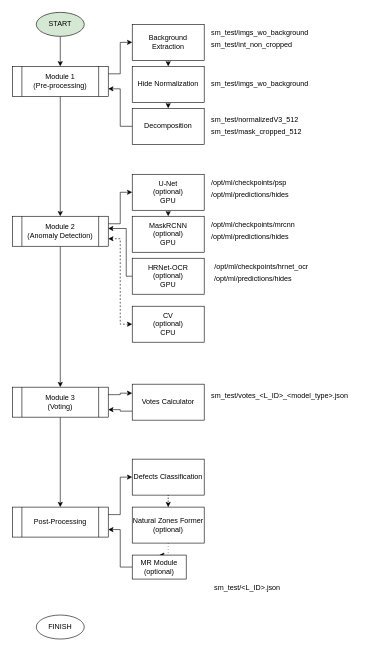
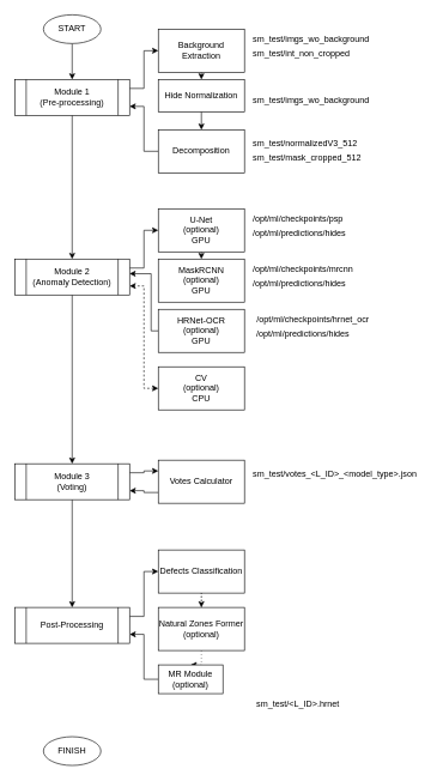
  <mxCell id="0" />
  <mxCell id="1" parent="0" />
  <mxCell id="2" style="edgeStyle=orthogonalEdgeStyle;rounded=0;orthogonalLoop=1;jettySize=auto;html=1;exitX=1;exitY=0.25;exitDx=0;exitDy=0;entryX=0;entryY=0.5;entryDx=0;entryDy=0;" parent="1" source="4" target="6" edge="1"><mxGeometry relative="1" as="geometry" /></mxCell>
  <mxCell id="3" style="edgeStyle=orthogonalEdgeStyle;rounded=0;orthogonalLoop=1;jettySize=auto;html=1;exitX=0.5;exitY=1;exitDx=0;exitDy=0;entryX=0.5;entryY=0;entryDx=0;entryDy=0;" parent="1" source="4" target="13" edge="1"><mxGeometry relative="1" as="geometry" /></mxCell>
  <mxCell id="4" value="Module 1&lt;br&gt;(Pre-processing)" style="shape=process;whiteSpace=wrap;html=1;backgroundOutline=1;" parent="1" vertex="1"><mxGeometry x="20" y="110" width="160" height="50" as="geometry" /></mxCell>
  <mxCell id="5" style="edgeStyle=orthogonalEdgeStyle;rounded=0;orthogonalLoop=1;jettySize=auto;html=1;exitX=0.5;exitY=1;exitDx=0;exitDy=0;entryX=0.5;entryY=0;entryDx=0;entryDy=0;" parent="1" source="6" target="8" edge="1"><mxGeometry relative="1" as="geometry" /></mxCell>
  <mxCell id="6" value="Background Extraction" style="rounded=0;whiteSpace=wrap;html=1;" parent="1" vertex="1"><mxGeometry x="220" y="40" width="120" height="60" as="geometry" /></mxCell>
  <mxCell id="7" style="edgeStyle=orthogonalEdgeStyle;rounded=0;orthogonalLoop=1;jettySize=auto;html=1;exitX=0.5;exitY=1;exitDx=0;exitDy=0;entryX=0.5;entryY=0;entryDx=0;entryDy=0;" parent="1" source="8" target="10" edge="1"><mxGeometry relative="1" as="geometry" /></mxCell>
- <mxCell id="8" value="Hide Normalization" style="rounded=0;whiteSpace=wrap;html=1;" parent="1" vertex="1"><mxGeometry x="220" y="110" width="120" height="60" as="geometry" /></mxCell>
+ <mxCell id="8" value="Hide Normalization" style="rounded=0;whiteSpace=wrap;html=1;" parent="1" vertex="1"><mxGeometry x="220" y="110" width="120" height="45" as="geometry" /></mxCell>
  <mxCell id="9" style="edgeStyle=orthogonalEdgeStyle;rounded=0;orthogonalLoop=1;jettySize=auto;html=1;exitX=0;exitY=0.5;exitDx=0;exitDy=0;entryX=1;entryY=0.75;entryDx=0;entryDy=0;" parent="1" source="10" target="4" edge="1"><mxGeometry relative="1" as="geometry" /></mxCell>
  <mxCell id="10" value="Decomposition" style="rounded=0;whiteSpace=wrap;html=1;" parent="1" vertex="1"><mxGeometry x="220" y="180" width="120" height="60" as="geometry" /></mxCell>
  <mxCell id="11" style="edgeStyle=orthogonalEdgeStyle;rounded=0;orthogonalLoop=1;jettySize=auto;html=1;exitX=1;exitY=0.25;exitDx=0;exitDy=0;entryX=0;entryY=0.5;entryDx=0;entryDy=0;" parent="1" source="13" target="20" edge="1"><mxGeometry relative="1" as="geometry" /></mxCell>
  <mxCell id="12" style="edgeStyle=orthogonalEdgeStyle;rounded=0;orthogonalLoop=1;jettySize=auto;html=1;exitX=0.5;exitY=1;exitDx=0;exitDy=0;entryX=0.5;entryY=0;entryDx=0;entryDy=0;" parent="1" source="13" target="16" edge="1"><mxGeometry relative="1" as="geometry" /></mxCell>
  <mxCell id="13" value="Module 2&lt;br&gt;(Anomaly Detection)" style="shape=process;whiteSpace=wrap;html=1;backgroundOutline=1;" parent="1" vertex="1"><mxGeometry x="20" y="360" width="160" height="50" as="geometry" /></mxCell>
  <mxCell id="14" style="edgeStyle=orthogonalEdgeStyle;rounded=0;orthogonalLoop=1;jettySize=auto;html=1;exitX=1;exitY=0.25;exitDx=0;exitDy=0;entryX=0;entryY=0.25;entryDx=0;entryDy=0;" parent="1" source="16" target="25" edge="1"><mxGeometry relative="1" as="geometry" /></mxCell>
  <mxCell id="15" style="edgeStyle=orthogonalEdgeStyle;rounded=0;orthogonalLoop=1;jettySize=auto;html=1;exitX=0.5;exitY=1;exitDx=0;exitDy=0;" parent="1" source="16" target="18" edge="1"><mxGeometry relative="1" as="geometry" /></mxCell>
  <mxCell id="16" value="Module 3&lt;br&gt;(Voting)" style="shape=process;whiteSpace=wrap;html=1;backgroundOutline=1;" parent="1" vertex="1"><mxGeometry x="20" y="645" width="160" height="50" as="geometry" /></mxCell>
  <mxCell id="17" style="edgeStyle=orthogonalEdgeStyle;rounded=0;orthogonalLoop=1;jettySize=auto;html=1;exitX=1;exitY=0.25;exitDx=0;exitDy=0;entryX=0;entryY=0.5;entryDx=0;entryDy=0;" parent="1" source="18" target="27" edge="1"><mxGeometry relative="1" as="geometry" /></mxCell>
  <mxCell id="18" value="Post-Processing" style="shape=process;whiteSpace=wrap;html=1;backgroundOutline=1;" parent="1" vertex="1"><mxGeometry x="20" y="845" width="160" height="50" as="geometry" /></mxCell>
  <mxCell id="19" style="edgeStyle=orthogonalEdgeStyle;rounded=0;orthogonalLoop=1;jettySize=auto;html=1;exitX=0.5;exitY=1;exitDx=0;exitDy=0;entryX=0.5;entryY=0;entryDx=0;entryDy=0;" parent="1" source="20" target="21" edge="1"><mxGeometry relative="1" as="geometry" /></mxCell>
  <mxCell id="20" value="U-Net&lt;br&gt;(optional)&lt;br&gt;GPU" style="rounded=0;whiteSpace=wrap;html=1;" parent="1" vertex="1"><mxGeometry x="220" y="290" width="120" height="60" as="geometry" /></mxCell>
  <mxCell id="21" value="MaskRCNN&lt;br&gt;(optional)&lt;br&gt;GPU" style="rounded=0;whiteSpace=wrap;html=1;" parent="1" vertex="1"><mxGeometry x="220" y="360" width="120" height="60" as="geometry" /></mxCell>
  <mxCell id="22" style="edgeStyle=orthogonalEdgeStyle;rounded=0;orthogonalLoop=1;jettySize=auto;html=1;exitX=0;exitY=0.5;exitDx=0;exitDy=0;entryX=0.999;entryY=0.408;entryDx=0;entryDy=0;entryPerimeter=0;" parent="1" source="23" target="13" edge="1"><mxGeometry relative="1" as="geometry"><Array as="points"><mxPoint x="210" y="460" /><mxPoint x="210" y="380" /></Array></mxGeometry></mxCell>
  <mxCell id="23" value="HRNet-OCR&lt;br&gt;(optional)&lt;br&gt;GPU" style="rounded=0;whiteSpace=wrap;html=1;" parent="1" vertex="1"><mxGeometry x="220" y="430" width="120" height="60" as="geometry" /></mxCell>
  <mxCell id="24" style="edgeStyle=orthogonalEdgeStyle;rounded=0;orthogonalLoop=1;jettySize=auto;html=1;exitX=0;exitY=0.75;exitDx=0;exitDy=0;entryX=1;entryY=0.75;entryDx=0;entryDy=0;" parent="1" source="25" target="16" edge="1"><mxGeometry relative="1" as="geometry" /></mxCell>
  <mxCell id="25" value="Votes Calculator" style="rounded=0;whiteSpace=wrap;html=1;" parent="1" vertex="1"><mxGeometry x="220" y="640" width="120" height="60" as="geometry" /></mxCell>
  <mxCell id="26" style="edgeStyle=orthogonalEdgeStyle;rounded=0;orthogonalLoop=1;jettySize=auto;html=1;exitX=0.5;exitY=1;exitDx=0;exitDy=0;dashed=1;dashPattern=1 4;" parent="1" source="27" target="29" edge="1"><mxGeometry relative="1" as="geometry" /></mxCell>
  <mxCell id="27" value="Defects Classification" style="rounded=0;whiteSpace=wrap;html=1;" parent="1" vertex="1"><mxGeometry x="220" y="765" width="120" height="60" as="geometry" /></mxCell>
  <mxCell id="28" style="edgeStyle=orthogonalEdgeStyle;rounded=0;orthogonalLoop=1;jettySize=auto;html=1;exitX=0.5;exitY=1;exitDx=0;exitDy=0;dashed=1;dashPattern=1 4;" parent="1" source="29" target="31" edge="1"><mxGeometry relative="1" as="geometry" /></mxCell>
  <mxCell id="29" value="Natural Zones Former&lt;br&gt;(optional)" style="rounded=0;whiteSpace=wrap;html=1;" parent="1" vertex="1"><mxGeometry x="220" y="845" width="120" height="60" as="geometry" /></mxCell>
  <mxCell id="30" style="edgeStyle=orthogonalEdgeStyle;rounded=0;orthogonalLoop=1;jettySize=auto;html=1;exitX=0;exitY=0.5;exitDx=0;exitDy=0;entryX=1;entryY=0.75;entryDx=0;entryDy=0;" parent="1" source="31" target="18" edge="1"><mxGeometry relative="1" as="geometry" /></mxCell>
  <mxCell id="31" value="MR Module&lt;br&gt;(optional)" style="rounded=0;whiteSpace=wrap;html=1;" parent="1" vertex="1"><mxGeometry x="220" y="925" width="90" height="40" as="geometry" /></mxCell>
  <mxCell id="32" style="edgeStyle=orthogonalEdgeStyle;rounded=0;orthogonalLoop=1;jettySize=auto;html=1;exitX=0.5;exitY=1;exitDx=0;exitDy=0;entryX=0.5;entryY=0;entryDx=0;entryDy=0;" parent="1" source="33" target="4" edge="1"><mxGeometry relative="1" as="geometry" /></mxCell>
- <mxCell id="33" value="START" style="ellipse;whiteSpace=wrap;html=1;fillColor=#d5e8d4;" parent="1" vertex="1"><mxGeometry x="60" y="20" width="80" height="40" as="geometry" /></mxCell>
+ <mxCell id="33" value="START" style="ellipse;whiteSpace=wrap;html=1;" parent="1" vertex="1"><mxGeometry x="60" y="20" width="80" height="40" as="geometry" /></mxCell>
  <mxCell id="34" value="FINISH" style="ellipse;whiteSpace=wrap;html=1;" parent="1" vertex="1"><mxGeometry x="60" y="1025" width="80" height="40" as="geometry" /></mxCell>
  <mxCell id="35" value="sm_test/imgs_wo_background" style="text;html=1;align=left;verticalAlign=middle;resizable=0;points=[];autosize=1;strokeColor=none;fillColor=none;" parent="1" vertex="1"><mxGeometry x="350" y="40" width="190" height="30" as="geometry" /></mxCell>
  <mxCell id="36" value="sm_test/int_non_cropped" style="text;html=1;align=left;verticalAlign=middle;resizable=0;points=[];autosize=1;strokeColor=none;fillColor=none;" parent="1" vertex="1"><mxGeometry x="350" y="60" width="170" height="30" as="geometry" /></mxCell>
  <mxCell id="37" value="sm_test/imgs_wo_background" style="text;html=1;align=left;verticalAlign=middle;resizable=0;points=[];autosize=1;strokeColor=none;fillColor=none;" parent="1" vertex="1"><mxGeometry x="350" y="125" width="190" height="30" as="geometry" /></mxCell>
  <mxCell id="38" value="sm_test/mask_cropped_512" style="text;html=1;align=left;verticalAlign=middle;resizable=0;points=[];autosize=1;strokeColor=none;fillColor=none;" parent="1" vertex="1"><mxGeometry x="350" y="205" width="170" height="30" as="geometry" /></mxCell>
  <mxCell id="39" value="sm_test/normalizedV3_512" style="text;html=1;align=left;verticalAlign=middle;resizable=0;points=[];autosize=1;strokeColor=none;fillColor=none;" parent="1" vertex="1"><mxGeometry x="350" y="185" width="170" height="30" as="geometry" /></mxCell>
  <mxCell id="40" value="/opt/ml/checkpoints/hrnet_ocr" style="text;html=1;align=center;verticalAlign=middle;resizable=0;points=[];autosize=1;strokeColor=none;fillColor=none;" parent="1" vertex="1"><mxGeometry x="345" y="430" width="180" height="30" as="geometry" /></mxCell>
  <mxCell id="41" value="/opt/ml/predictions/hides" style="text;whiteSpace=wrap;html=1;" parent="1" vertex="1"><mxGeometry x="355" y="450" width="160" height="40" as="geometry" /></mxCell>
  <mxCell id="42" value="/opt/ml/checkpoints/psp" style="text;html=1;align=left;verticalAlign=middle;resizable=0;points=[];autosize=1;strokeColor=none;fillColor=none;" parent="1" vertex="1"><mxGeometry x="350" y="290" width="150" height="30" as="geometry" /></mxCell>
  <mxCell id="43" value="/opt/ml/predictions/hides" style="text;whiteSpace=wrap;html=1;" parent="1" vertex="1"><mxGeometry x="350" y="310" width="160" height="40" as="geometry" /></mxCell>
  <mxCell id="44" value="/opt/ml/checkpoints/mrcnn" style="text;html=1;align=left;verticalAlign=middle;resizable=0;points=[];autosize=1;strokeColor=none;fillColor=none;" parent="1" vertex="1"><mxGeometry x="350" y="360" width="160" height="30" as="geometry" /></mxCell>
  <mxCell id="45" value="/opt/ml/predictions/hides" style="text;whiteSpace=wrap;html=1;" parent="1" vertex="1"><mxGeometry x="350" y="380" width="160" height="40" as="geometry" /></mxCell>
  <mxCell id="46" value="sm_test/votes_&amp;lt;L_ID&amp;gt;_&amp;lt;model_type&amp;gt;.json" style="text;whiteSpace=wrap;html=1;" parent="1" vertex="1"><mxGeometry x="350" y="645" width="240" height="30" as="geometry" /></mxCell>
- <mxCell id="47" value="sm_test/&amp;lt;L_ID&amp;gt;.json" style="text;whiteSpace=wrap;html=1;" parent="1" vertex="1"><mxGeometry x="355" y="965" width="240" height="30" as="geometry" /></mxCell>
+ <mxCell id="47" value="sm_test/&amp;lt;L_ID&amp;gt;.hrnet" style="text;whiteSpace=wrap;html=1;" parent="1" vertex="1"><mxGeometry x="355" y="965" width="240" height="30" as="geometry" /></mxCell>
  <mxCell id="48" style="edgeStyle=orthogonalEdgeStyle;rounded=0;orthogonalLoop=1;jettySize=auto;html=1;exitX=0;exitY=0.5;exitDx=0;exitDy=0;entryX=1;entryY=0.75;entryDx=0;entryDy=0;dashed=1;startArrow=classic;startFill=1;" parent="1" source="49" target="13" edge="1"><mxGeometry relative="1" as="geometry" /></mxCell>
  <mxCell id="49" value="CV&lt;br&gt;(optional)&lt;br&gt;CPU" style="rounded=0;whiteSpace=wrap;html=1;" parent="1" vertex="1"><mxGeometry x="220" y="510" width="120" height="60" as="geometry" /></mxCell>
